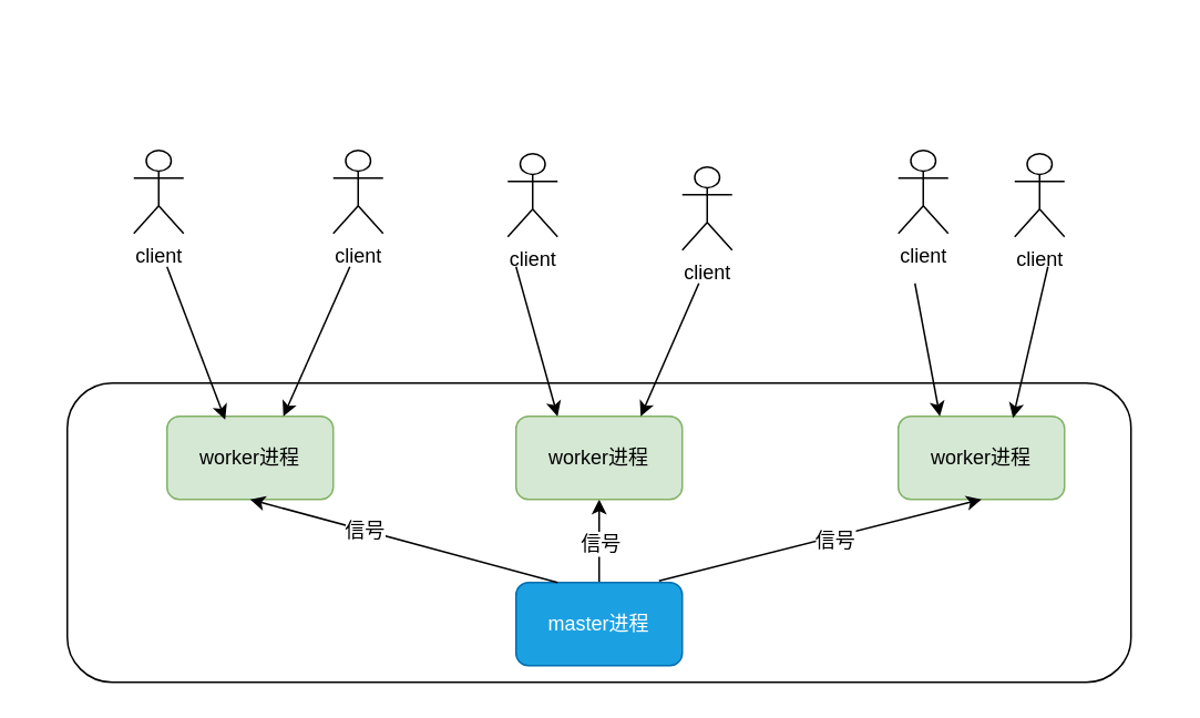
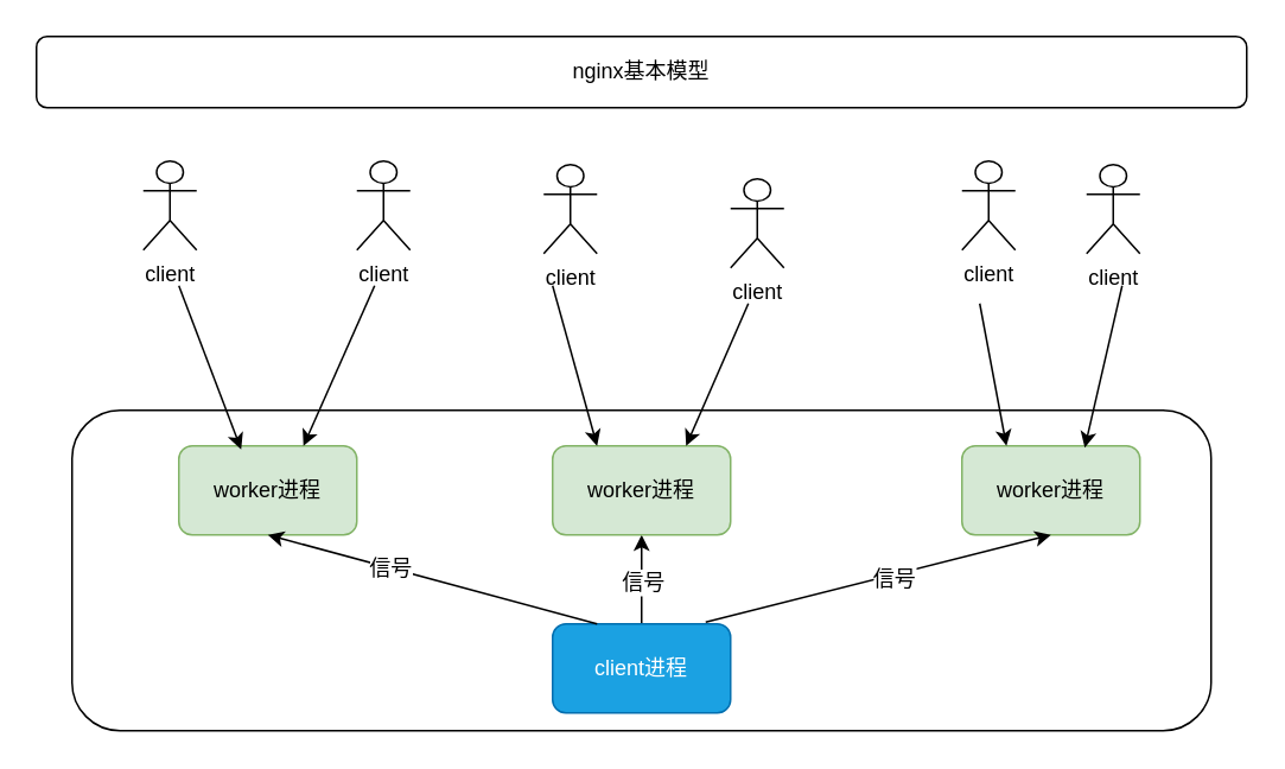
  <mxCell id="0" />
  <mxCell id="1" parent="0" />
+ <mxCell id="2" value="nginx基本模型" style="rounded=1;whiteSpace=wrap;html=1;" vertex="1" parent="1"><mxGeometry x="20" y="20" width="680" height="40" as="geometry" /></mxCell>
  <mxCell id="3" value="client" style="shape=umlActor;verticalLabelPosition=bottom;labelBackgroundColor=#ffffff;verticalAlign=top;html=1;outlineConnect=0;" vertex="1" parent="1"><mxGeometry x="80" y="90" width="30" height="50" as="geometry" /></mxCell>
  <mxCell id="4" value="client" style="shape=umlActor;verticalLabelPosition=bottom;labelBackgroundColor=#ffffff;verticalAlign=top;html=1;outlineConnect=0;" vertex="1" parent="1"><mxGeometry x="200" y="90" width="30" height="50" as="geometry" /></mxCell>
  <mxCell id="5" value="client" style="shape=umlActor;verticalLabelPosition=bottom;labelBackgroundColor=#ffffff;verticalAlign=top;html=1;outlineConnect=0;" vertex="1" parent="1"><mxGeometry x="305" y="92" width="30" height="50" as="geometry" /></mxCell>
  <mxCell id="6" value="client" style="shape=umlActor;verticalLabelPosition=bottom;labelBackgroundColor=#ffffff;verticalAlign=top;html=1;outlineConnect=0;" vertex="1" parent="1"><mxGeometry x="410" y="100" width="30" height="50" as="geometry" /></mxCell>
  <mxCell id="7" value="client" style="shape=umlActor;verticalLabelPosition=bottom;labelBackgroundColor=#ffffff;verticalAlign=top;html=1;outlineConnect=0;" vertex="1" parent="1"><mxGeometry x="540" y="90" width="30" height="50" as="geometry" /></mxCell>
  <mxCell id="8" value="client" style="shape=umlActor;verticalLabelPosition=bottom;labelBackgroundColor=#ffffff;verticalAlign=top;html=1;outlineConnect=0;" vertex="1" parent="1"><mxGeometry x="610" y="92" width="30" height="50" as="geometry" /></mxCell>
  <mxCell id="9" value="" style="rounded=1;whiteSpace=wrap;html=1;" vertex="1" parent="1"><mxGeometry x="40" y="230" width="640" height="180" as="geometry" /></mxCell>
  <mxCell id="10" value="worker进程" style="rounded=1;whiteSpace=wrap;html=1;fillColor=#d5e8d4;strokeColor=#82b366;" vertex="1" parent="1"><mxGeometry x="100" y="250" width="100" height="50" as="geometry" /></mxCell>
  <mxCell id="11" value="" style="edgeStyle=orthogonalEdgeStyle;rounded=0;orthogonalLoop=1;jettySize=auto;html=1;startArrow=classic;startFill=1;endArrow=none;endFill=0;" edge="1" parent="1" source="13" target="16"><mxGeometry relative="1" as="geometry" /></mxCell>
  <mxCell id="12" value="信号" style="text;html=1;resizable=0;points=[];align=center;verticalAlign=middle;labelBackgroundColor=#ffffff;" vertex="1" connectable="0" parent="11"><mxGeometry x="0.04" relative="1" as="geometry"><mxPoint as="offset" /></mxGeometry></mxCell>
  <mxCell id="13" value="worker进程" style="rounded=1;whiteSpace=wrap;html=1;fillColor=#d5e8d4;strokeColor=#82b366;" vertex="1" parent="1"><mxGeometry x="310" y="250" width="100" height="50" as="geometry" /></mxCell>
  <mxCell id="14" value="worker进程" style="rounded=1;whiteSpace=wrap;html=1;fillColor=#d5e8d4;strokeColor=#82b366;" vertex="1" parent="1"><mxGeometry x="540" y="250" width="100" height="50" as="geometry" /></mxCell>
  <mxCell id="15" style="edgeStyle=orthogonalEdgeStyle;rounded=0;orthogonalLoop=1;jettySize=auto;html=1;exitX=0.5;exitY=1;exitDx=0;exitDy=0;" edge="1" parent="1" source="10" target="10"><mxGeometry relative="1" as="geometry" /></mxCell>
- <mxCell id="16" value="master&lt;span&gt;进程&lt;/span&gt;" style="rounded=1;whiteSpace=wrap;html=1;fillColor=#1ba1e2;strokeColor=#006EAF;fontColor=#ffffff;" vertex="1" parent="1"><mxGeometry x="310" y="350" width="100" height="50" as="geometry" /></mxCell>
+ <mxCell id="16" value="client&lt;span&gt;进程&lt;/span&gt;" style="rounded=1;whiteSpace=wrap;html=1;fillColor=#1ba1e2;strokeColor=#006EAF;fontColor=#ffffff;" vertex="1" parent="1"><mxGeometry x="310" y="350" width="100" height="50" as="geometry" /></mxCell>
  <mxCell id="17" value="" style="endArrow=classic;html=1;entryX=0.35;entryY=0.04;entryDx=0;entryDy=0;entryPerimeter=0;" edge="1" parent="1" target="10"><mxGeometry width="50" height="50" relative="1" as="geometry"><mxPoint x="100" y="160" as="sourcePoint" /><mxPoint x="70" y="430" as="targetPoint" /></mxGeometry></mxCell>
  <mxCell id="18" value="" style="endArrow=classic;html=1;" edge="1" parent="1"><mxGeometry width="50" height="50" relative="1" as="geometry"><mxPoint x="210" y="160" as="sourcePoint" /><mxPoint x="170" y="250" as="targetPoint" /></mxGeometry></mxCell>
  <mxCell id="19" value="" style="endArrow=classic;html=1;entryX=0.25;entryY=0;entryDx=0;entryDy=0;" edge="1" parent="1" target="13"><mxGeometry width="50" height="50" relative="1" as="geometry"><mxPoint x="310" y="160" as="sourcePoint" /><mxPoint x="70" y="430" as="targetPoint" /></mxGeometry></mxCell>
  <mxCell id="20" value="" style="endArrow=classic;html=1;entryX=0.75;entryY=0;entryDx=0;entryDy=0;" edge="1" parent="1" target="13"><mxGeometry width="50" height="50" relative="1" as="geometry"><mxPoint x="420" y="170" as="sourcePoint" /><mxPoint x="70" y="430" as="targetPoint" /></mxGeometry></mxCell>
  <mxCell id="21" value="" style="endArrow=classic;html=1;entryX=0.25;entryY=0;entryDx=0;entryDy=0;" edge="1" parent="1" target="14"><mxGeometry width="50" height="50" relative="1" as="geometry"><mxPoint x="550" y="170" as="sourcePoint" /><mxPoint x="70" y="430" as="targetPoint" /></mxGeometry></mxCell>
  <mxCell id="22" value="" style="endArrow=classic;html=1;entryX=0.69;entryY=0.02;entryDx=0;entryDy=0;entryPerimeter=0;" edge="1" parent="1" target="14"><mxGeometry width="50" height="50" relative="1" as="geometry"><mxPoint x="630" y="160" as="sourcePoint" /><mxPoint x="70" y="430" as="targetPoint" /></mxGeometry></mxCell>
  <mxCell id="23" value="" style="endArrow=none;html=1;exitX=0.5;exitY=1;exitDx=0;exitDy=0;entryX=0.25;entryY=0;entryDx=0;entryDy=0;startArrow=classic;startFill=1;endFill=0;" edge="1" parent="1" source="10" target="16"><mxGeometry width="50" height="50" relative="1" as="geometry"><mxPoint x="20" y="480" as="sourcePoint" /><mxPoint x="70" y="430" as="targetPoint" /></mxGeometry></mxCell>
  <mxCell id="24" value="信号" style="text;html=1;resizable=0;points=[];align=center;verticalAlign=middle;labelBackgroundColor=#ffffff;" vertex="1" connectable="0" parent="23"><mxGeometry x="-0.253" relative="1" as="geometry"><mxPoint x="-1" as="offset" /></mxGeometry></mxCell>
  <mxCell id="25" value="" style="endArrow=none;html=1;exitX=0.5;exitY=1;exitDx=0;exitDy=0;entryX=0.86;entryY=-0.02;entryDx=0;entryDy=0;entryPerimeter=0;startArrow=classic;startFill=1;endFill=0;" edge="1" parent="1" source="14" target="16"><mxGeometry width="50" height="50" relative="1" as="geometry"><mxPoint x="20" y="480" as="sourcePoint" /><mxPoint x="70" y="430" as="targetPoint" /></mxGeometry></mxCell>
  <mxCell id="26" value="信号" style="text;html=1;resizable=0;points=[];align=center;verticalAlign=middle;labelBackgroundColor=#ffffff;" vertex="1" connectable="0" parent="25"><mxGeometry x="-0.079" y="1" relative="1" as="geometry"><mxPoint y="1" as="offset" /></mxGeometry></mxCell>
